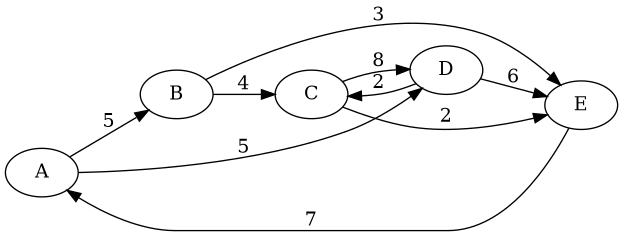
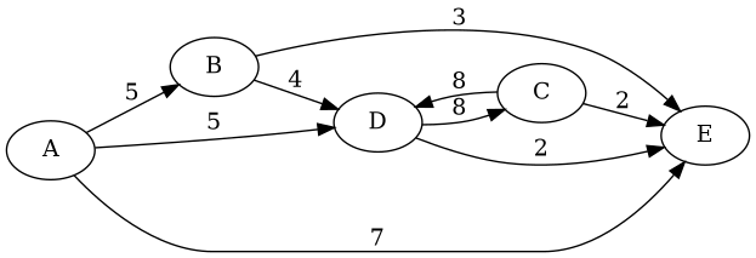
  digraph {
    fontname="DejaVu Serif"
    rankdir=LR
    node [fontname="DejaVu Serif"]
    edge [fontname="DejaVu Serif"]
    n1 [label=A]
    n2 [label=B]
    n3 [label=D]
    n4 [label=E]
    n5 [label=C]
    n1 -> n2 [label=5]
    n1 -> n3 [label=5]
-   n4 -> n1 [label=7]
+   n1 -> n4 [label=7]
    n2 -> n4 [label=3]
-   n2 -> n5 [label=4]
-   n3 -> n4 [label=6]
-   n3 -> n5 [label=2]
+   n2 -> n3 [label=4]
+   n3 -> n4 [label=2]
+   n3 -> n5 [label=8]
    n5 -> n3 [label=8]
    n5 -> n4 [label=2]
  }
